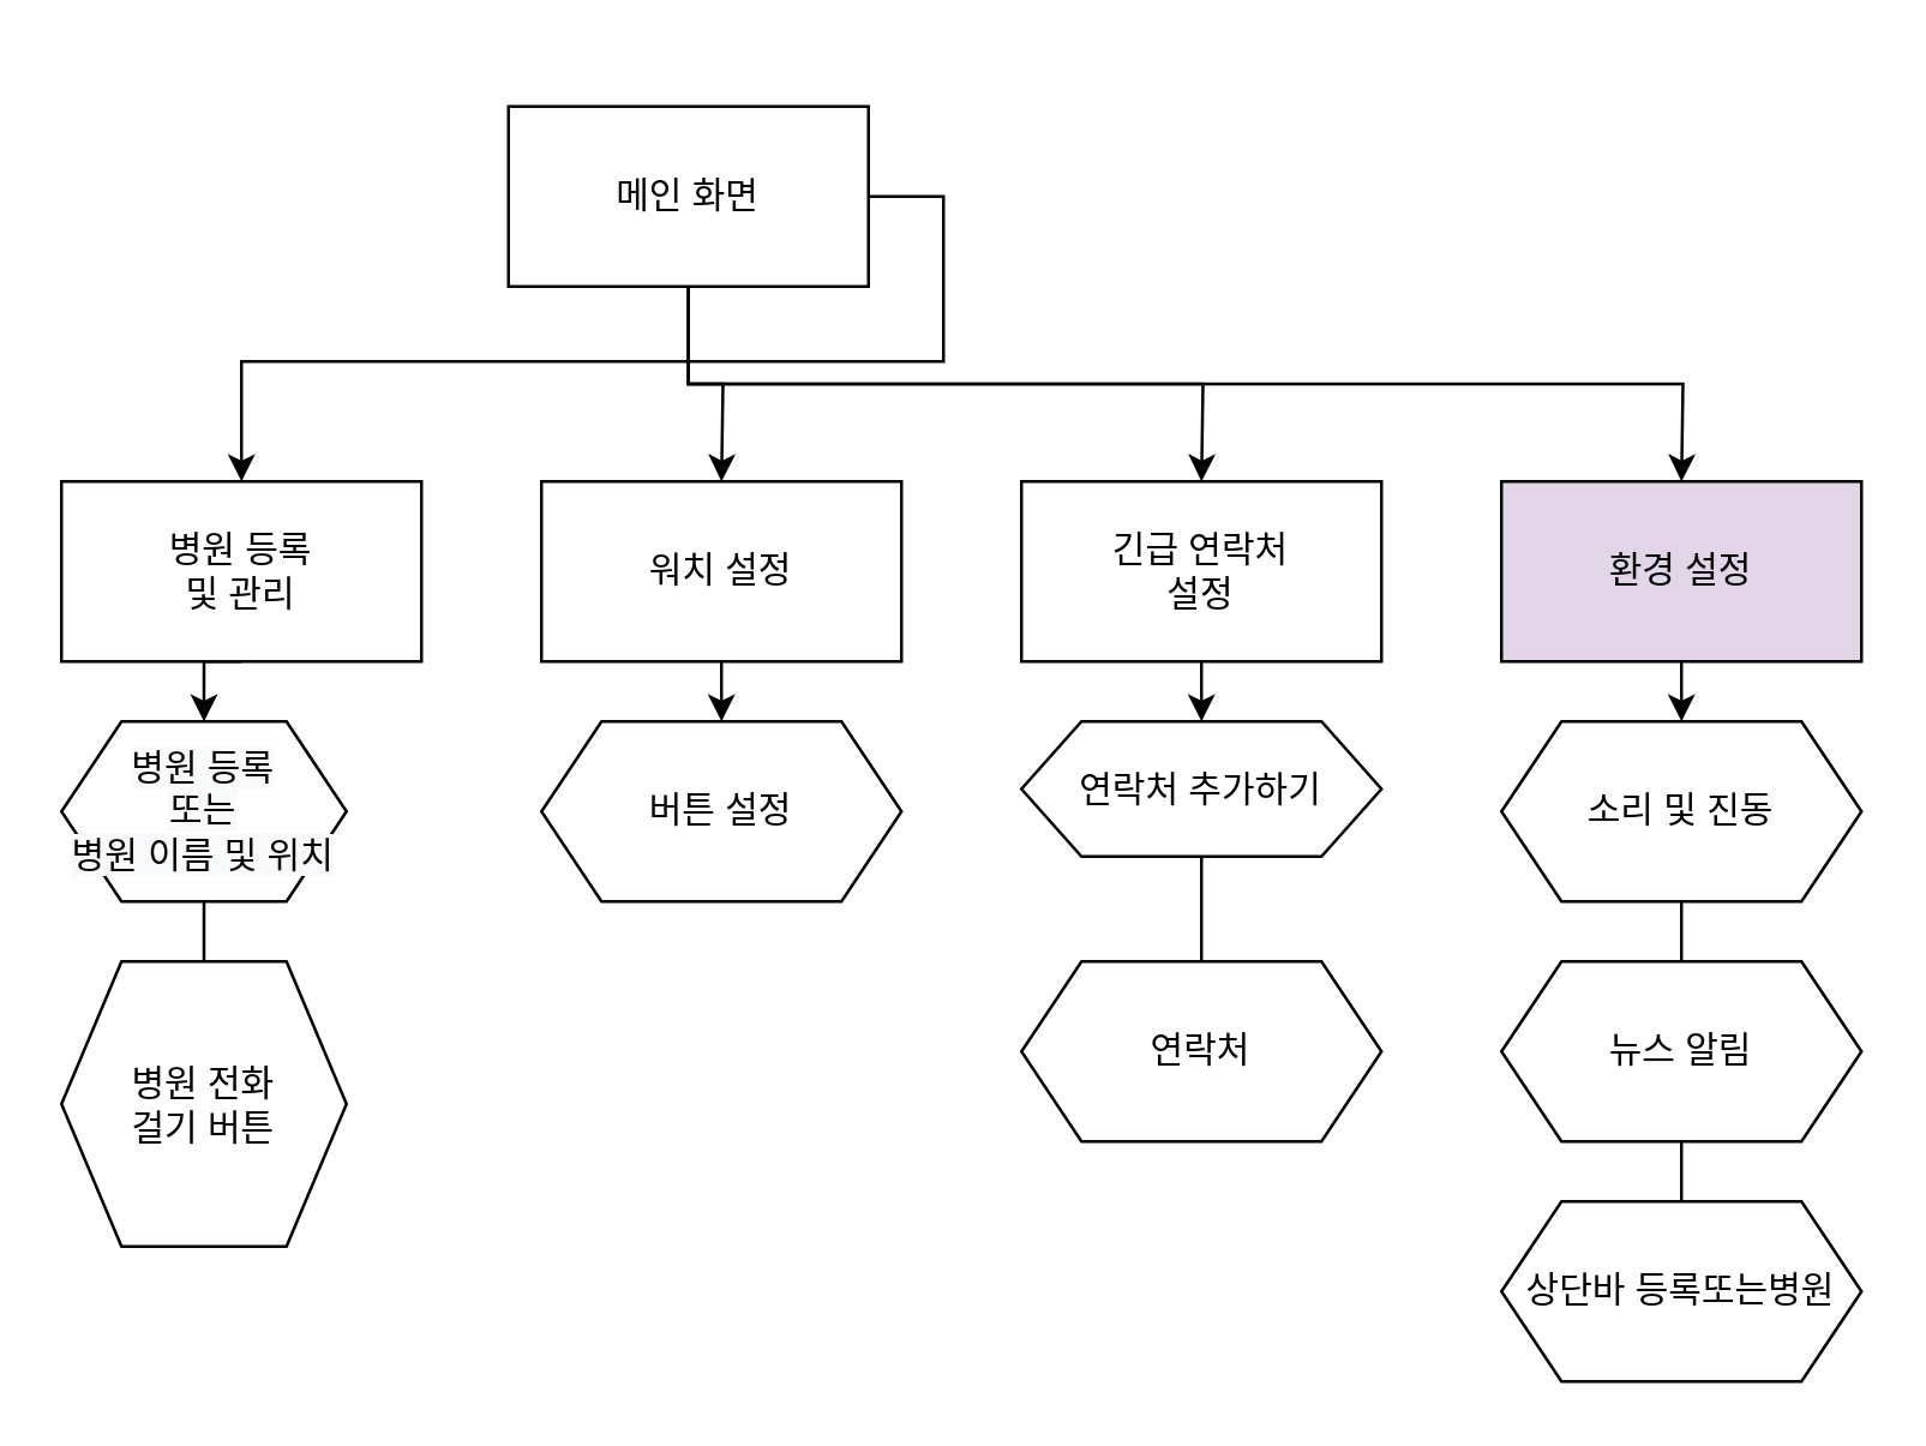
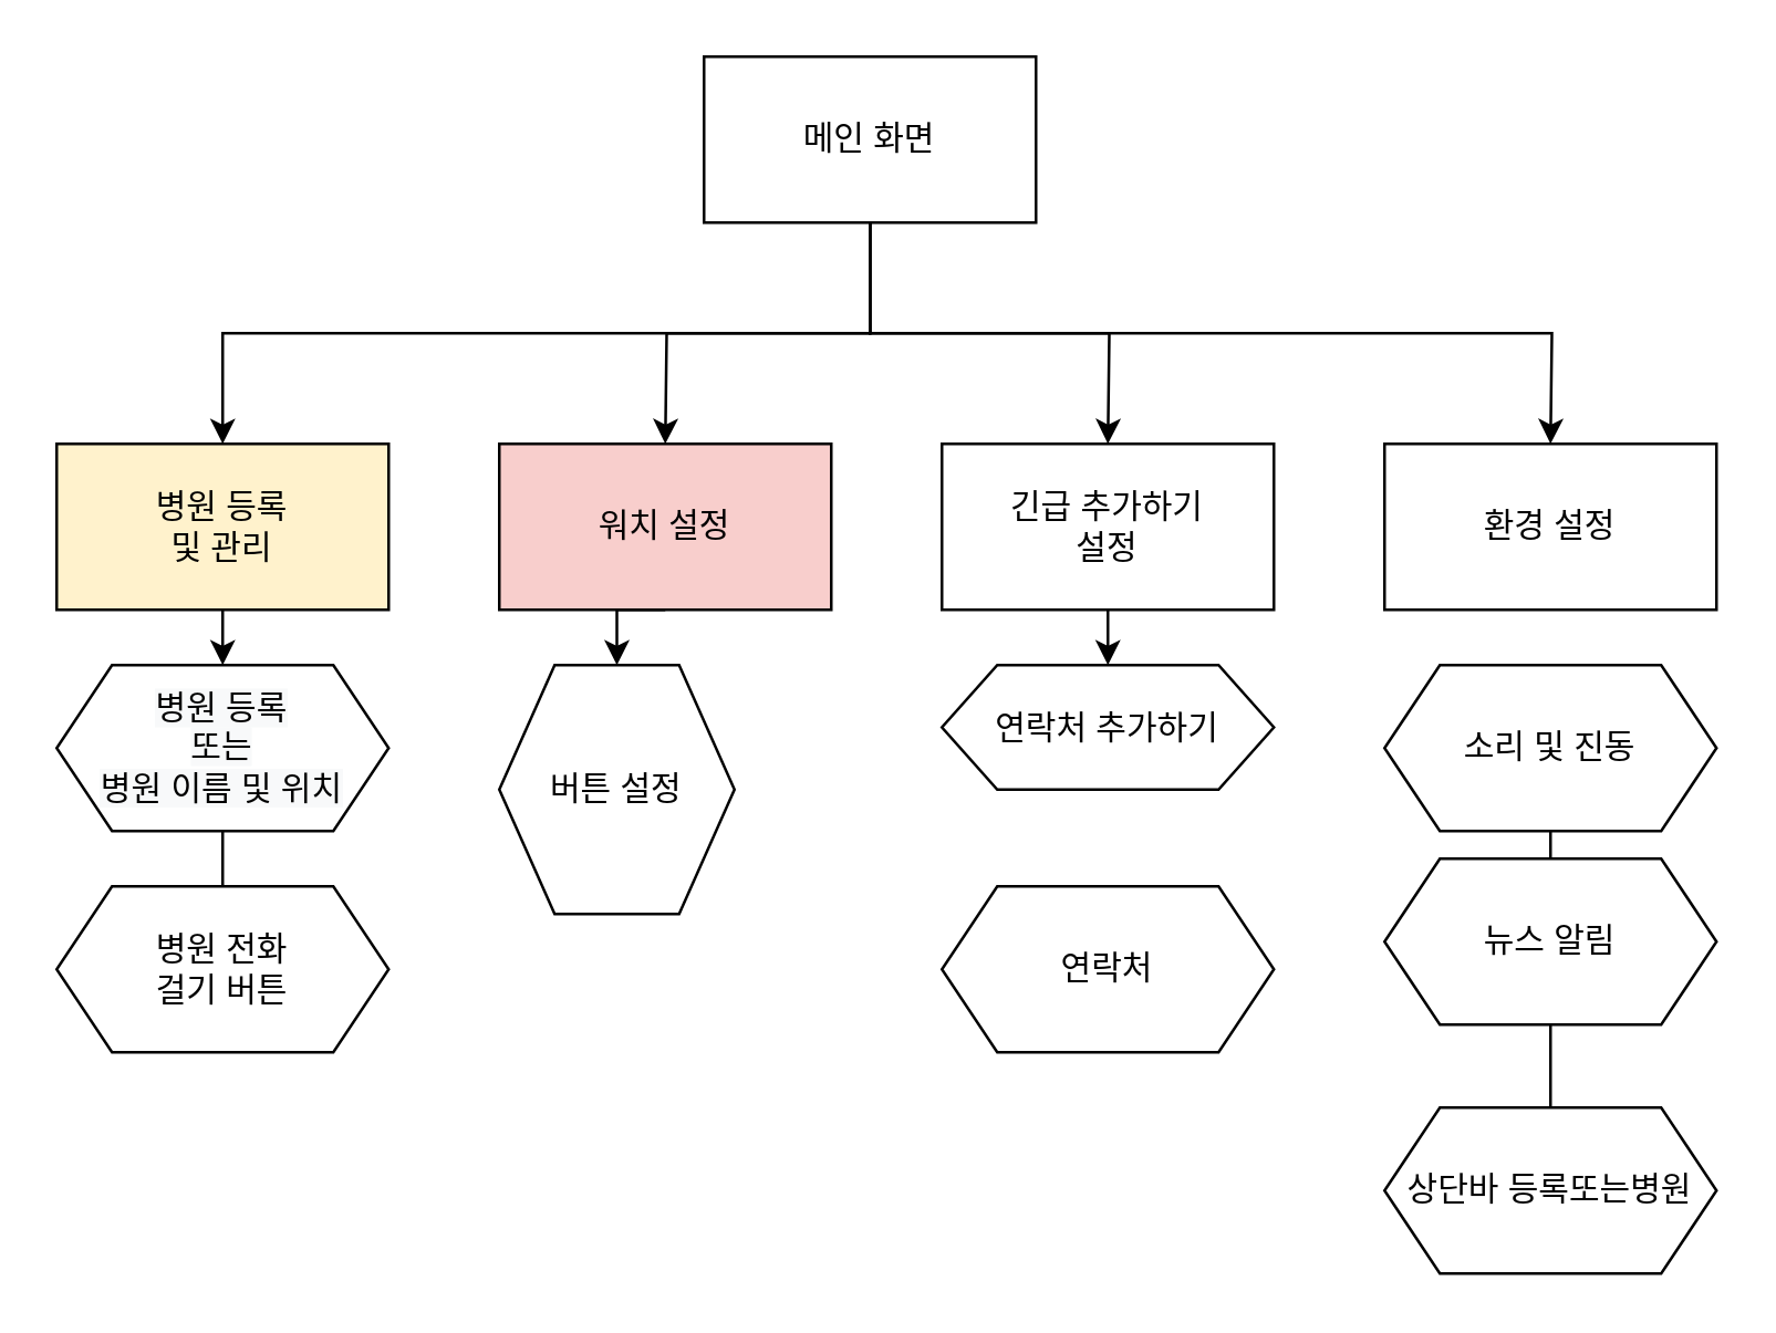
  <mxCell id="0" />
  <mxCell id="1" parent="0" />
  <mxCell id="2" style="edgeStyle=orthogonalEdgeStyle;rounded=0;orthogonalLoop=1;jettySize=auto;html=1;entryX=0.5;entryY=0;entryDx=0;entryDy=0;" edge="1" parent="1" source="6"><mxGeometry relative="1" as="geometry"><mxPoint x="80" y="160" as="targetPoint" /><Array as="points"><mxPoint x="314" y="120" /><mxPoint x="80" y="120" /></Array></mxGeometry></mxCell>
  <mxCell id="3" style="edgeStyle=orthogonalEdgeStyle;rounded=0;orthogonalLoop=1;jettySize=auto;html=1;exitX=0.5;exitY=1;exitDx=0;exitDy=0;entryX=0.5;entryY=0;entryDx=0;entryDy=0;" edge="1" parent="1" source="6"><mxGeometry relative="1" as="geometry"><mxPoint x="240" y="160" as="targetPoint" /></mxGeometry></mxCell>
  <mxCell id="4" style="edgeStyle=orthogonalEdgeStyle;rounded=0;orthogonalLoop=1;jettySize=auto;html=1;exitX=0.5;exitY=1;exitDx=0;exitDy=0;entryX=0.5;entryY=0;entryDx=0;entryDy=0;" edge="1" parent="1" source="6"><mxGeometry relative="1" as="geometry"><mxPoint x="400" y="160" as="targetPoint" /></mxGeometry></mxCell>
  <mxCell id="5" style="edgeStyle=orthogonalEdgeStyle;rounded=0;orthogonalLoop=1;jettySize=auto;html=1;exitX=0.5;exitY=1;exitDx=0;exitDy=0;" edge="1" parent="1" source="6"><mxGeometry relative="1" as="geometry"><mxPoint x="560" y="160" as="targetPoint" /></mxGeometry></mxCell>
- <mxCell id="6" value="메인 화면" style="rounded=0;whiteSpace=wrap;html=1;" vertex="1" parent="1"><mxGeometry x="169" y="35" width="120" height="60" as="geometry" /></mxCell>
+ <mxCell id="6" value="메인 화면" style="rounded=0;whiteSpace=wrap;html=1;" vertex="1" parent="1"><mxGeometry x="254" y="20" width="120" height="60" as="geometry" /></mxCell>
  <mxCell id="7" style="edgeStyle=orthogonalEdgeStyle;rounded=0;orthogonalLoop=1;jettySize=auto;html=1;exitX=0.5;exitY=1;exitDx=0;exitDy=0;entryX=0.5;entryY=0;entryDx=0;entryDy=0;fontFamily=Helvetica;fontSize=12;fontColor=default;endArrow=classic;endFill=1;" edge="1" parent="1" source="8" target="16"><mxGeometry relative="1" as="geometry" /></mxCell>
- <mxCell id="8" value="병원 등록&lt;br&gt;및 관리" style="rounded=0;whiteSpace=wrap;html=1;" vertex="1" parent="1"><mxGeometry x="20" y="160" width="120" height="60" as="geometry" /></mxCell>
+ <mxCell id="8" value="병원 등록&lt;br&gt;및 관리" style="rounded=0;whiteSpace=wrap;html=1;fillColor=#fff2cc;" vertex="1" parent="1"><mxGeometry x="20" y="160" width="120" height="60" as="geometry" /></mxCell>
  <mxCell id="9" style="edgeStyle=orthogonalEdgeStyle;rounded=0;orthogonalLoop=1;jettySize=auto;html=1;exitX=0.5;exitY=1;exitDx=0;exitDy=0;entryX=0.5;entryY=0;entryDx=0;entryDy=0;fontFamily=Helvetica;fontSize=12;fontColor=default;endArrow=classic;endFill=1;" edge="1" parent="1" source="10" target="18"><mxGeometry relative="1" as="geometry" /></mxCell>
- <mxCell id="10" value="워치 설정" style="rounded=0;whiteSpace=wrap;html=1;" vertex="1" parent="1"><mxGeometry x="180" y="160" width="120" height="60" as="geometry" /></mxCell>
+ <mxCell id="10" value="워치 설정" style="rounded=0;whiteSpace=wrap;html=1;fillColor=#f8cecc;" vertex="1" parent="1"><mxGeometry x="180" y="160" width="120" height="60" as="geometry" /></mxCell>
  <mxCell id="11" style="edgeStyle=orthogonalEdgeStyle;rounded=0;orthogonalLoop=1;jettySize=auto;html=1;exitX=0.5;exitY=1;exitDx=0;exitDy=0;entryX=0.5;entryY=0;entryDx=0;entryDy=0;fontFamily=Helvetica;fontSize=12;fontColor=default;endArrow=classic;endFill=1;" edge="1" parent="1" source="12" target="20"><mxGeometry relative="1" as="geometry" /></mxCell>
- <mxCell id="12" value="긴급 연락처&lt;br&gt;설정" style="rounded=0;whiteSpace=wrap;html=1;" vertex="1" parent="1"><mxGeometry x="340" y="160" width="120" height="60" as="geometry" /></mxCell>
- <mxCell id="13" style="edgeStyle=orthogonalEdgeStyle;rounded=0;orthogonalLoop=1;jettySize=auto;html=1;exitX=0.5;exitY=1;exitDx=0;exitDy=0;entryX=0.5;entryY=0;entryDx=0;entryDy=0;fontFamily=Helvetica;fontSize=12;fontColor=default;endArrow=classic;endFill=1;" edge="1" parent="1" source="14" target="23"><mxGeometry relative="1" as="geometry" /></mxCell>
- <mxCell id="14" value="환경 설정" style="rounded=0;whiteSpace=wrap;html=1;fillColor=#e1d5e7;" vertex="1" parent="1"><mxGeometry x="500" y="160" width="120" height="60" as="geometry" /></mxCell>
+ <mxCell id="12" value="긴급 추가하기&lt;br&gt;설정" style="rounded=0;whiteSpace=wrap;html=1;" vertex="1" parent="1"><mxGeometry x="340" y="160" width="120" height="60" as="geometry" /></mxCell>
+ <mxCell id="14" value="환경 설정" style="rounded=0;whiteSpace=wrap;html=1;" vertex="1" parent="1"><mxGeometry x="500" y="160" width="120" height="60" as="geometry" /></mxCell>
  <mxCell id="15" style="edgeStyle=orthogonalEdgeStyle;rounded=0;orthogonalLoop=1;jettySize=auto;html=1;exitX=0.5;exitY=1;exitDx=0;exitDy=0;entryX=0.5;entryY=0;entryDx=0;entryDy=0;fontFamily=Helvetica;fontSize=12;fontColor=default;endArrow=none;endFill=0;" edge="1" parent="1" source="16" target="17"><mxGeometry relative="1" as="geometry" /></mxCell>
- <mxCell id="16" value="&lt;span style=&quot;color: rgb(0, 0, 0); font-family: Helvetica; font-size: 12px; font-style: normal; font-variant-ligatures: normal; font-variant-caps: normal; font-weight: 400; letter-spacing: normal; orphans: 2; text-align: center; text-indent: 0px; text-transform: none; widows: 2; word-spacing: 0px; -webkit-text-stroke-width: 0px; text-decoration-thickness: initial; text-decoration-style: initial; text-decoration-color: initial; background-color: rgb(248, 249, 250); float: none; display: inline !important;&quot;&gt;병원 등록&lt;/span&gt;&lt;br style=&quot;color: rgb(0, 0, 0); font-family: Helvetica; font-size: 12px; font-style: normal; font-variant-ligatures: normal; font-variant-caps: normal; font-weight: 400; letter-spacing: normal; orphans: 2; text-align: center; text-indent: 0px; text-transform: none; widows: 2; word-spacing: 0px; -webkit-text-stroke-width: 0px; text-decoration-thickness: initial; text-decoration-style: initial; text-decoration-color: initial; background-color: rgb(248, 249, 250);&quot;&gt;&lt;span style=&quot;color: rgb(0, 0, 0); font-family: Helvetica; font-size: 12px; font-style: normal; font-variant-ligatures: normal; font-variant-caps: normal; font-weight: 400; letter-spacing: normal; orphans: 2; text-align: center; text-indent: 0px; text-transform: none; widows: 2; word-spacing: 0px; -webkit-text-stroke-width: 0px; text-decoration-thickness: initial; text-decoration-style: initial; text-decoration-color: initial; background-color: rgb(248, 249, 250); float: none; display: inline !important;&quot;&gt;또는&lt;/span&gt;&lt;br style=&quot;color: rgb(0, 0, 0); font-family: Helvetica; font-size: 12px; font-style: normal; font-variant-ligatures: normal; font-variant-caps: normal; font-weight: 400; letter-spacing: normal; orphans: 2; text-align: center; text-indent: 0px; text-transform: none; widows: 2; word-spacing: 0px; -webkit-text-stroke-width: 0px; text-decoration-thickness: initial; text-decoration-style: initial; text-decoration-color: initial; background-color: rgb(248, 249, 250);&quot;&gt;&lt;span style=&quot;color: rgb(0, 0, 0); font-family: Helvetica; font-size: 12px; font-style: normal; font-variant-ligatures: normal; font-variant-caps: normal; font-weight: 400; letter-spacing: normal; orphans: 2; text-align: center; text-indent: 0px; text-transform: none; widows: 2; word-spacing: 0px; -webkit-text-stroke-width: 0px; text-decoration-thickness: initial; text-decoration-style: initial; text-decoration-color: initial; background-color: rgb(248, 249, 250); float: none; display: inline !important;&quot;&gt;병원 이름 및 위치&lt;/span&gt;" style="shape=hexagon;perimeter=hexagonPerimeter2;whiteSpace=wrap;html=1;fixedSize=1;fontFamily=Helvetica;fontSize=12;fontColor=default;strokeColor=default;fillColor=default;" vertex="1" parent="1"><mxGeometry x="20" y="240" width="95" height="60" as="geometry" /></mxCell>
- <mxCell id="17" value="병원 전화&lt;br&gt;걸기 버튼" style="shape=hexagon;perimeter=hexagonPerimeter2;whiteSpace=wrap;html=1;fixedSize=1;fontFamily=Helvetica;fontSize=12;fontColor=default;strokeColor=default;fillColor=default;" vertex="1" parent="1"><mxGeometry x="20" y="320" width="95" height="95" as="geometry" /></mxCell>
- <mxCell id="18" value="버튼 설정" style="shape=hexagon;perimeter=hexagonPerimeter2;whiteSpace=wrap;html=1;fixedSize=1;fontFamily=Helvetica;fontSize=12;fontColor=default;strokeColor=default;fillColor=default;" vertex="1" parent="1"><mxGeometry x="180" y="240" width="120" height="60" as="geometry" /></mxCell>
- <mxCell id="19" style="edgeStyle=orthogonalEdgeStyle;rounded=0;orthogonalLoop=1;jettySize=auto;html=1;exitX=0.5;exitY=1;exitDx=0;exitDy=0;entryX=0.5;entryY=0;entryDx=0;entryDy=0;fontFamily=Helvetica;fontSize=12;fontColor=default;endArrow=none;endFill=0;" edge="1" parent="1" source="20" target="21"><mxGeometry relative="1" as="geometry" /></mxCell>
+ <mxCell id="16" value="&lt;span style=&quot;color: rgb(0, 0, 0); font-family: Helvetica; font-size: 12px; font-style: normal; font-variant-ligatures: normal; font-variant-caps: normal; font-weight: 400; letter-spacing: normal; orphans: 2; text-align: center; text-indent: 0px; text-transform: none; widows: 2; word-spacing: 0px; -webkit-text-stroke-width: 0px; text-decoration-thickness: initial; text-decoration-style: initial; text-decoration-color: initial; background-color: rgb(248, 249, 250); float: none; display: inline !important;&quot;&gt;병원 등록&lt;/span&gt;&lt;br style=&quot;color: rgb(0, 0, 0); font-family: Helvetica; font-size: 12px; font-style: normal; font-variant-ligatures: normal; font-variant-caps: normal; font-weight: 400; letter-spacing: normal; orphans: 2; text-align: center; text-indent: 0px; text-transform: none; widows: 2; word-spacing: 0px; -webkit-text-stroke-width: 0px; text-decoration-thickness: initial; text-decoration-style: initial; text-decoration-color: initial; background-color: rgb(248, 249, 250);&quot;&gt;&lt;span style=&quot;color: rgb(0, 0, 0); font-family: Helvetica; font-size: 12px; font-style: normal; font-variant-ligatures: normal; font-variant-caps: normal; font-weight: 400; letter-spacing: normal; orphans: 2; text-align: center; text-indent: 0px; text-transform: none; widows: 2; word-spacing: 0px; -webkit-text-stroke-width: 0px; text-decoration-thickness: initial; text-decoration-style: initial; text-decoration-color: initial; background-color: rgb(248, 249, 250); float: none; display: inline !important;&quot;&gt;또는&lt;/span&gt;&lt;br style=&quot;color: rgb(0, 0, 0); font-family: Helvetica; font-size: 12px; font-style: normal; font-variant-ligatures: normal; font-variant-caps: normal; font-weight: 400; letter-spacing: normal; orphans: 2; text-align: center; text-indent: 0px; text-transform: none; widows: 2; word-spacing: 0px; -webkit-text-stroke-width: 0px; text-decoration-thickness: initial; text-decoration-style: initial; text-decoration-color: initial; background-color: rgb(248, 249, 250);&quot;&gt;&lt;span style=&quot;color: rgb(0, 0, 0); font-family: Helvetica; font-size: 12px; font-style: normal; font-variant-ligatures: normal; font-variant-caps: normal; font-weight: 400; letter-spacing: normal; orphans: 2; text-align: center; text-indent: 0px; text-transform: none; widows: 2; word-spacing: 0px; -webkit-text-stroke-width: 0px; text-decoration-thickness: initial; text-decoration-style: initial; text-decoration-color: initial; background-color: rgb(248, 249, 250); float: none; display: inline !important;&quot;&gt;병원 이름 및 위치&lt;/span&gt;" style="shape=hexagon;perimeter=hexagonPerimeter2;whiteSpace=wrap;html=1;fixedSize=1;fontFamily=Helvetica;fontSize=12;fontColor=default;strokeColor=default;fillColor=default;" vertex="1" parent="1"><mxGeometry x="20" y="240" width="120" height="60" as="geometry" /></mxCell>
+ <mxCell id="17" value="병원 전화&lt;br&gt;걸기 버튼" style="shape=hexagon;perimeter=hexagonPerimeter2;whiteSpace=wrap;html=1;fixedSize=1;fontFamily=Helvetica;fontSize=12;fontColor=default;strokeColor=default;fillColor=default;" vertex="1" parent="1"><mxGeometry x="20" y="320" width="120" height="60" as="geometry" /></mxCell>
+ <mxCell id="18" value="버튼 설정" style="shape=hexagon;perimeter=hexagonPerimeter2;whiteSpace=wrap;html=1;fixedSize=1;fontFamily=Helvetica;fontSize=12;fontColor=default;strokeColor=default;fillColor=default;" vertex="1" parent="1"><mxGeometry x="180" y="240" width="85" height="90" as="geometry" /></mxCell>
  <mxCell id="20" value="연락처 추가하기" style="shape=hexagon;perimeter=hexagonPerimeter2;whiteSpace=wrap;html=1;fixedSize=1;fontFamily=Helvetica;fontSize=12;fontColor=default;strokeColor=default;fillColor=default;" vertex="1" parent="1"><mxGeometry x="340" y="240" width="120" height="45" as="geometry" /></mxCell>
  <mxCell id="21" value="연락처" style="shape=hexagon;perimeter=hexagonPerimeter2;whiteSpace=wrap;html=1;fixedSize=1;fontFamily=Helvetica;fontSize=12;fontColor=default;strokeColor=default;fillColor=default;" vertex="1" parent="1"><mxGeometry x="340" y="320" width="120" height="60" as="geometry" /></mxCell>
  <mxCell id="22" style="edgeStyle=orthogonalEdgeStyle;rounded=0;orthogonalLoop=1;jettySize=auto;html=1;exitX=0.5;exitY=1;exitDx=0;exitDy=0;entryX=0.5;entryY=0;entryDx=0;entryDy=0;fontFamily=Helvetica;fontSize=12;fontColor=default;endArrow=none;endFill=0;" edge="1" parent="1" source="23" target="25"><mxGeometry relative="1" as="geometry" /></mxCell>
  <mxCell id="23" value="소리 및 진동" style="shape=hexagon;perimeter=hexagonPerimeter2;whiteSpace=wrap;html=1;fixedSize=1;fontFamily=Helvetica;fontSize=12;fontColor=default;strokeColor=default;fillColor=default;" vertex="1" parent="1"><mxGeometry x="500" y="240" width="120" height="60" as="geometry" /></mxCell>
  <mxCell id="24" style="edgeStyle=orthogonalEdgeStyle;rounded=0;orthogonalLoop=1;jettySize=auto;html=1;exitX=0.5;exitY=1;exitDx=0;exitDy=0;entryX=0.5;entryY=0;entryDx=0;entryDy=0;fontFamily=Helvetica;fontSize=12;fontColor=default;endArrow=none;endFill=0;" edge="1" parent="1" source="25" target="26"><mxGeometry relative="1" as="geometry" /></mxCell>
- <mxCell id="25" value="뉴스 알림" style="shape=hexagon;perimeter=hexagonPerimeter2;whiteSpace=wrap;html=1;fixedSize=1;fontFamily=Helvetica;fontSize=12;fontColor=default;strokeColor=default;fillColor=default;" vertex="1" parent="1"><mxGeometry x="500" y="320" width="120" height="60" as="geometry" /></mxCell>
+ <mxCell id="25" value="뉴스 알림" style="shape=hexagon;perimeter=hexagonPerimeter2;whiteSpace=wrap;html=1;fixedSize=1;fontFamily=Helvetica;fontSize=12;fontColor=default;strokeColor=default;fillColor=default;" vertex="1" parent="1"><mxGeometry x="500" y="310" width="120" height="60" as="geometry" /></mxCell>
  <mxCell id="26" value="상단바 등록또는병원" style="shape=hexagon;perimeter=hexagonPerimeter2;whiteSpace=wrap;html=1;fixedSize=1;fontFamily=Helvetica;fontSize=12;fontColor=default;strokeColor=default;fillColor=default;" vertex="1" parent="1"><mxGeometry x="500" y="400" width="120" height="60" as="geometry" /></mxCell>
